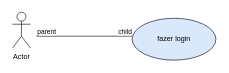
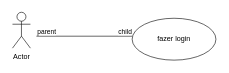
  <mxCell id="0" />
  <mxCell id="1" parent="0" />
  <mxCell id="2" value="Actor" style="shape=umlActor;verticalLabelPosition=bottom;verticalAlign=top;html=1;" vertex="1" parent="1"><mxGeometry x="20" y="20" width="30" height="60" as="geometry" /></mxCell>
- <mxCell id="3" value="fazer login" style="ellipse;whiteSpace=wrap;html=1;fillColor=#dae8fc;" vertex="1" parent="1"><mxGeometry x="220" y="30" width="140" height="70" as="geometry" /></mxCell>
+ <mxCell id="3" value="fazer login" style="ellipse;whiteSpace=wrap;html=1;" vertex="1" parent="1"><mxGeometry x="220" y="30" width="140" height="70" as="geometry" /></mxCell>
  <mxCell id="4" value="" style="endArrow=none;html=1;edgeStyle=orthogonalEdgeStyle;rounded=0;" edge="1" parent="1"><mxGeometry relative="1" as="geometry"><mxPoint x="60" y="60" as="sourcePoint" /><mxPoint x="220" y="60" as="targetPoint" /></mxGeometry></mxCell>
  <mxCell id="5" value="parent" style="edgeLabel;resizable=0;html=1;align=left;verticalAlign=bottom;" connectable="0" vertex="1" parent="4"><mxGeometry x="-1" relative="1" as="geometry" /></mxCell>
  <mxCell id="6" value="child" style="edgeLabel;resizable=0;html=1;align=right;verticalAlign=bottom;" connectable="0" vertex="1" parent="4"><mxGeometry x="1" relative="1" as="geometry" /></mxCell>
